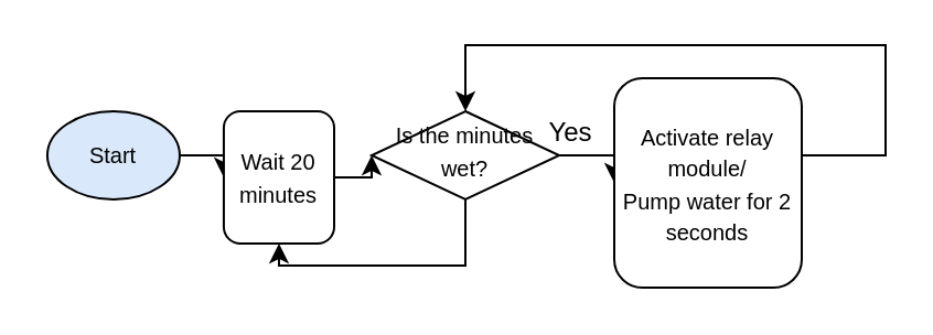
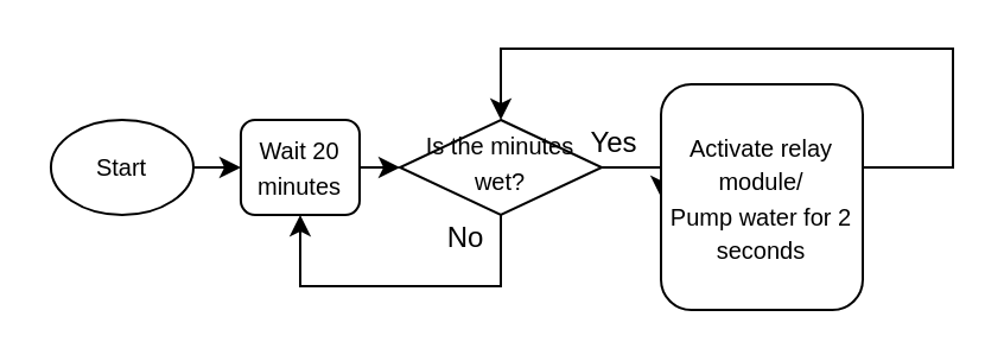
  <mxCell id="0" />
  <mxCell id="1" parent="0" />
  <mxCell id="2" style="edgeStyle=orthogonalEdgeStyle;rounded=0;orthogonalLoop=1;jettySize=auto;html=1;exitX=1;exitY=0.5;exitDx=0;exitDy=0;entryX=0;entryY=0.5;entryDx=0;entryDy=0;" parent="1" source="4" target="11" edge="1"><mxGeometry relative="1" as="geometry" /></mxCell>
  <mxCell id="3" style="edgeStyle=orthogonalEdgeStyle;rounded=0;orthogonalLoop=1;jettySize=auto;html=1;exitX=0.5;exitY=1;exitDx=0;exitDy=0;entryX=0.5;entryY=1;entryDx=0;entryDy=0;" parent="1" source="4" target="9" edge="1"><mxGeometry relative="1" as="geometry"><Array as="points"><mxPoint x="211" y="120" /><mxPoint x="126" y="120" /></Array></mxGeometry></mxCell>
  <mxCell id="4" value="&lt;font style=&quot;font-size: 10px&quot;&gt;Is the minutes wet?&lt;/font&gt;" style="rhombus;whiteSpace=wrap;html=1;shadow=0;fontFamily=Helvetica;fontSize=12;align=center;strokeWidth=1;spacing=6;spacingTop=-4;" parent="1" vertex="1"><mxGeometry x="168" y="50" width="85.03" height="40" as="geometry" /></mxCell>
  <mxCell id="5" style="edgeStyle=orthogonalEdgeStyle;rounded=0;orthogonalLoop=1;jettySize=auto;html=1;exitX=1;exitY=0.5;exitDx=0;exitDy=0;entryX=0;entryY=0.5;entryDx=0;entryDy=0;" parent="1" source="6" target="9" edge="1"><mxGeometry relative="1" as="geometry" /></mxCell>
- <mxCell id="6" value="&lt;font style=&quot;font-size: 10px&quot;&gt;Start&lt;/font&gt;" style="ellipse;whiteSpace=wrap;html=1;fillColor=#dae8fc;" parent="1" vertex="1"><mxGeometry x="20.97" y="50" width="60.03" height="40" as="geometry" /></mxCell>
+ <mxCell id="6" value="&lt;font style=&quot;font-size: 10px&quot;&gt;Start&lt;/font&gt;" style="ellipse;whiteSpace=wrap;html=1;" parent="1" vertex="1"><mxGeometry x="20.97" y="50" width="60.03" height="40" as="geometry" /></mxCell>
+ <mxCell id="7" value="No" style="text;html=1;strokeColor=none;fillColor=none;align=center;verticalAlign=middle;whiteSpace=wrap;rounded=0;" parent="1" vertex="1"><mxGeometry x="181" y="90" width="30" height="20" as="geometry" /></mxCell>
  <mxCell id="8" style="edgeStyle=orthogonalEdgeStyle;rounded=0;orthogonalLoop=1;jettySize=auto;html=1;exitX=1;exitY=0.5;exitDx=0;exitDy=0;entryX=0;entryY=0.5;entryDx=0;entryDy=0;" parent="1" source="9" target="4" edge="1"><mxGeometry relative="1" as="geometry" /></mxCell>
- <mxCell id="9" value="&lt;font style=&quot;font-size: 10px&quot;&gt;Wait 20 minutes&lt;/font&gt;" style="rounded=1;whiteSpace=wrap;html=1;fontSize=12;glass=0;strokeWidth=1;shadow=0;" parent="1" vertex="1"><mxGeometry x="100.97" y="50" width="50.03" height="60" as="geometry" /></mxCell>
+ <mxCell id="9" value="&lt;font style=&quot;font-size: 10px&quot;&gt;Wait 20 minutes&lt;/font&gt;" style="rounded=1;whiteSpace=wrap;html=1;fontSize=12;glass=0;strokeWidth=1;shadow=0;" parent="1" vertex="1"><mxGeometry x="100.97" y="50" width="50.03" height="40" as="geometry" /></mxCell>
  <mxCell id="10" style="edgeStyle=orthogonalEdgeStyle;rounded=0;orthogonalLoop=1;jettySize=auto;html=1;exitX=1;exitY=0.5;exitDx=0;exitDy=0;entryX=0.5;entryY=0;entryDx=0;entryDy=0;" parent="1" source="11" target="4" edge="1"><mxGeometry relative="1" as="geometry"><Array as="points"><mxPoint x="401" y="70" /><mxPoint x="401" y="20" /><mxPoint x="211" y="20" /><mxPoint x="211" y="50" /></Array></mxGeometry></mxCell>
  <mxCell id="11" value="&lt;font style=&quot;font-size: 10px&quot;&gt;Activate relay module/&lt;br&gt;Pump water for 2 seconds&lt;/font&gt;" style="rounded=1;whiteSpace=wrap;html=1;fontSize=12;glass=0;strokeWidth=1;shadow=0;" parent="1" vertex="1"><mxGeometry x="278" y="35" width="85" height="95" as="geometry" /></mxCell>
  <mxCell id="12" value="Yes" style="text;html=1;strokeColor=none;fillColor=none;align=center;verticalAlign=middle;whiteSpace=wrap;rounded=0;" parent="1" vertex="1"><mxGeometry x="246" y="50" width="24.97" height="20" as="geometry" /></mxCell>
